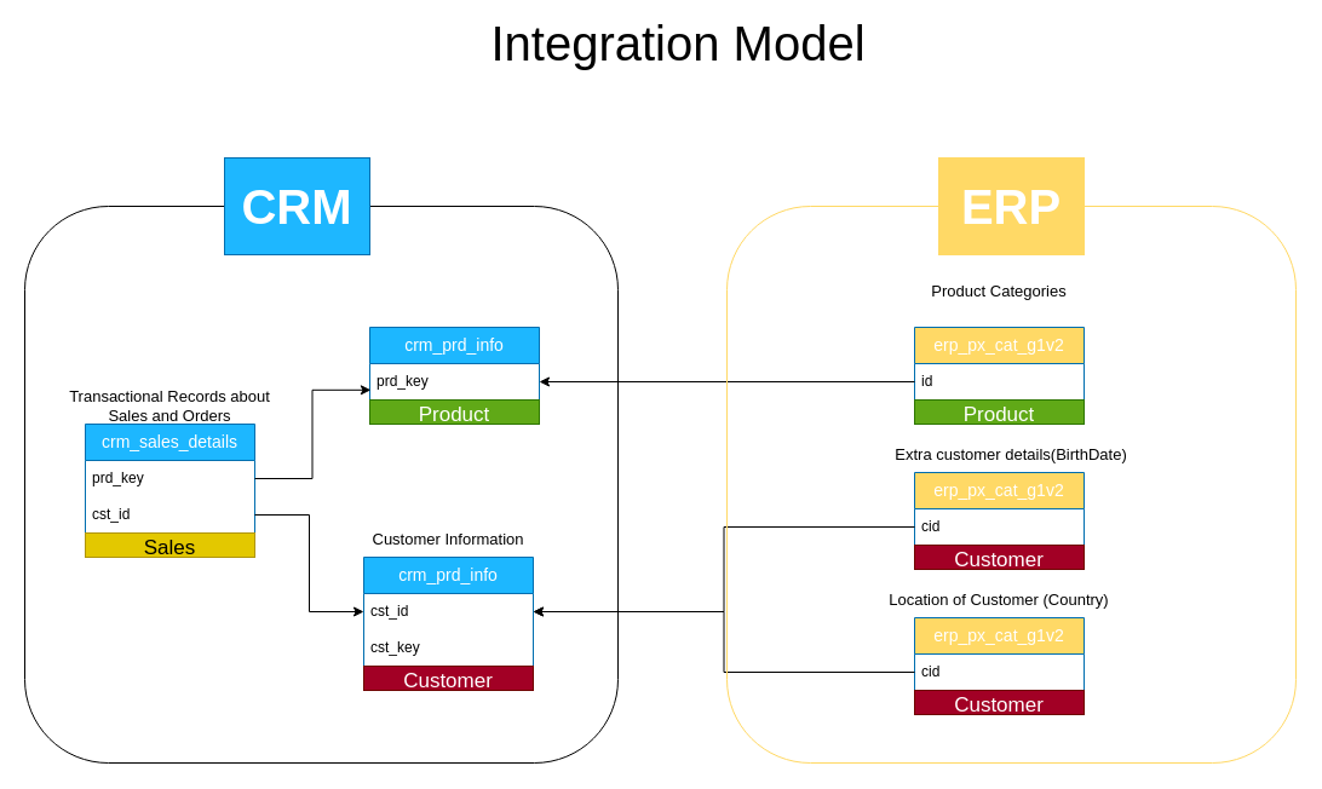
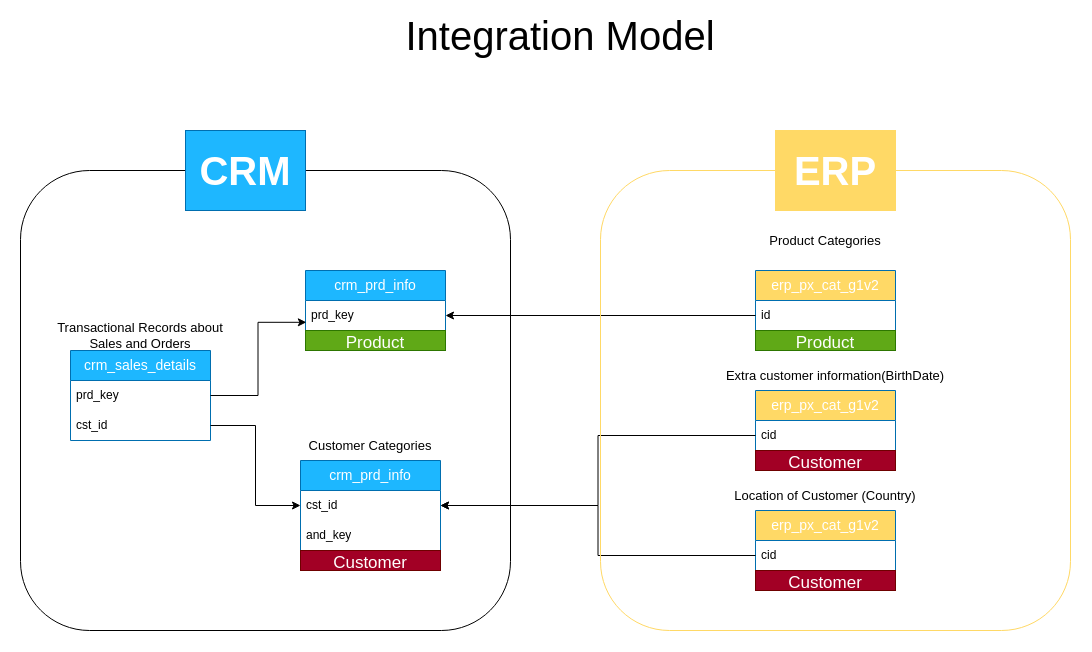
  <mxCell id="0" />
  <mxCell id="1" parent="0" />
  <mxCell id="2" value="&lt;font style=&quot;font-size: 14px;&quot;&gt;crm_sales_details&lt;/font&gt;" style="swimlane;fontStyle=0;childLayout=stackLayout;horizontal=1;startSize=30;horizontalStack=0;resizeParent=1;resizeParentMax=0;resizeLast=0;collapsible=1;marginBottom=0;whiteSpace=wrap;html=1;glass=0;shadow=0;swimlaneLine=1;fillColor=#1DB7FF;fontColor=#ffffff;strokeColor=#006EAF;" parent="1" vertex="1"><mxGeometry x="70" y="350" width="140" height="90" as="geometry" /></mxCell>
  <mxCell id="3" value="prd_key" style="text;strokeColor=none;fillColor=none;align=left;verticalAlign=middle;spacingLeft=4;spacingRight=4;overflow=hidden;points=[[0,0.5],[1,0.5]];portConstraint=eastwest;rotatable=0;whiteSpace=wrap;html=1;" parent="2" vertex="1"><mxGeometry y="30" width="140" height="30" as="geometry" /></mxCell>
  <mxCell id="4" value="cst_id" style="text;strokeColor=none;fillColor=none;align=left;verticalAlign=middle;spacingLeft=4;spacingRight=4;overflow=hidden;points=[[0,0.5],[1,0.5]];portConstraint=eastwest;rotatable=0;whiteSpace=wrap;html=1;" parent="2" vertex="1"><mxGeometry y="60" width="140" height="30" as="geometry" /></mxCell>
  <mxCell id="5" value="&lt;font style=&quot;font-size: 13px;&quot;&gt;Transactional Records about Sales and Orders&lt;/font&gt;" style="text;html=1;align=center;verticalAlign=middle;whiteSpace=wrap;rounded=0;" parent="1" vertex="1"><mxGeometry x="55" y="320" width="170" height="30" as="geometry" /></mxCell>
  <mxCell id="6" value="&lt;font style=&quot;font-size: 14px;&quot;&gt;crm_prd_info&lt;/font&gt;" style="swimlane;fontStyle=0;childLayout=stackLayout;horizontal=1;startSize=30;horizontalStack=0;resizeParent=1;resizeParentMax=0;resizeLast=0;collapsible=1;marginBottom=0;whiteSpace=wrap;html=1;glass=0;shadow=0;swimlaneLine=1;fillColor=#1DB7FF;fontColor=#ffffff;strokeColor=#006EAF;" parent="1" vertex="1"><mxGeometry x="305" y="270" width="140" height="60" as="geometry" /></mxCell>
  <mxCell id="7" value="prd_key" style="text;strokeColor=none;fillColor=none;align=left;verticalAlign=middle;spacingLeft=4;spacingRight=4;overflow=hidden;points=[[0,0.5],[1,0.5]];portConstraint=eastwest;rotatable=0;whiteSpace=wrap;html=1;" parent="6" vertex="1"><mxGeometry y="30" width="140" height="30" as="geometry" /></mxCell>
  <mxCell id="8" value="&lt;font style=&quot;font-size: 14px;&quot;&gt;crm_prd_info&lt;/font&gt;" style="swimlane;fontStyle=0;childLayout=stackLayout;horizontal=1;startSize=30;horizontalStack=0;resizeParent=1;resizeParentMax=0;resizeLast=0;collapsible=1;marginBottom=0;whiteSpace=wrap;html=1;glass=0;shadow=0;swimlaneLine=1;fillColor=#1DB7FF;fontColor=#ffffff;strokeColor=#006EAF;" parent="1" vertex="1"><mxGeometry x="300" y="460" width="140" height="90" as="geometry" /></mxCell>
  <mxCell id="9" value="cst_id" style="text;strokeColor=none;fillColor=none;align=left;verticalAlign=middle;spacingLeft=4;spacingRight=4;overflow=hidden;points=[[0,0.5],[1,0.5]];portConstraint=eastwest;rotatable=0;whiteSpace=wrap;html=1;" parent="8" vertex="1"><mxGeometry y="30" width="140" height="30" as="geometry" /></mxCell>
- <mxCell id="10" value="cst_key" style="text;strokeColor=none;fillColor=none;align=left;verticalAlign=middle;spacingLeft=4;spacingRight=4;overflow=hidden;points=[[0,0.5],[1,0.5]];portConstraint=eastwest;rotatable=0;whiteSpace=wrap;html=1;" parent="8" vertex="1"><mxGeometry y="60" width="140" height="30" as="geometry" /></mxCell>
- <mxCell id="11" value="&lt;span style=&quot;font-size: 13px;&quot;&gt;Customer Information&lt;/span&gt;" style="text;html=1;align=center;verticalAlign=middle;whiteSpace=wrap;rounded=0;" parent="1" vertex="1"><mxGeometry x="285" y="430" width="170" height="30" as="geometry" /></mxCell>
+ <mxCell id="10" value="and_key" style="text;strokeColor=none;fillColor=none;align=left;verticalAlign=middle;spacingLeft=4;spacingRight=4;overflow=hidden;points=[[0,0.5],[1,0.5]];portConstraint=eastwest;rotatable=0;whiteSpace=wrap;html=1;" parent="8" vertex="1"><mxGeometry y="60" width="140" height="30" as="geometry" /></mxCell>
+ <mxCell id="11" value="&lt;span style=&quot;font-size: 13px;&quot;&gt;Customer Categories&lt;/span&gt;" style="text;html=1;align=center;verticalAlign=middle;whiteSpace=wrap;rounded=0;" parent="1" vertex="1"><mxGeometry x="285" y="430" width="170" height="30" as="geometry" /></mxCell>
  <mxCell id="12" style="edgeStyle=orthogonalEdgeStyle;rounded=0;orthogonalLoop=1;jettySize=auto;html=1;entryX=0.006;entryY=0.727;entryDx=0;entryDy=0;entryPerimeter=0;" parent="1" source="3" target="7" edge="1"><mxGeometry relative="1" as="geometry" /></mxCell>
  <mxCell id="13" style="edgeStyle=orthogonalEdgeStyle;rounded=0;orthogonalLoop=1;jettySize=auto;html=1;entryX=0;entryY=0.5;entryDx=0;entryDy=0;" parent="1" source="4" target="9" edge="1"><mxGeometry relative="1" as="geometry" /></mxCell>
  <mxCell id="14" value="" style="rounded=1;whiteSpace=wrap;html=1;fillColor=none;" parent="1" vertex="1"><mxGeometry x="20" y="170" width="490" height="460" as="geometry" /></mxCell>
  <mxCell id="15" value="&lt;b&gt;&lt;font style=&quot;font-size: 40px;&quot;&gt;CRM&lt;/font&gt;&lt;/b&gt;" style="rounded=0;whiteSpace=wrap;html=1;fillColor=#1EB7FF;fontColor=#ffffff;strokeColor=#006EAF;" parent="1" vertex="1"><mxGeometry x="185" y="130" width="120" height="80" as="geometry" /></mxCell>
  <mxCell id="16" value="&lt;font style=&quot;font-size: 40px;&quot;&gt;Integration Model&lt;/font&gt;" style="text;html=1;align=center;verticalAlign=middle;whiteSpace=wrap;rounded=0;" parent="1" vertex="1"><mxGeometry x="365" y="20" width="390" height="30" as="geometry" /></mxCell>
  <mxCell id="17" value="&lt;span style=&quot;font-size: 14px;&quot;&gt;erp_px_cat_g1v2&lt;/span&gt;" style="swimlane;fontStyle=0;childLayout=stackLayout;horizontal=1;startSize=30;horizontalStack=0;resizeParent=1;resizeParentMax=0;resizeLast=0;collapsible=1;marginBottom=0;whiteSpace=wrap;html=1;glass=0;shadow=0;swimlaneLine=1;fillColor=#FFD966;fontColor=#ffffff;strokeColor=#006EAF;" parent="1" vertex="1"><mxGeometry x="755" y="270" width="140" height="60" as="geometry" /></mxCell>
  <mxCell id="18" value="id" style="text;strokeColor=none;fillColor=none;align=left;verticalAlign=middle;spacingLeft=4;spacingRight=4;overflow=hidden;points=[[0,0.5],[1,0.5]];portConstraint=eastwest;rotatable=0;whiteSpace=wrap;html=1;" parent="17" vertex="1"><mxGeometry y="30" width="140" height="30" as="geometry" /></mxCell>
  <mxCell id="19" value="&lt;span style=&quot;font-size: 13px;&quot;&gt;Product Categories&lt;/span&gt;" style="text;html=1;align=center;verticalAlign=middle;whiteSpace=wrap;rounded=0;" parent="1" vertex="1"><mxGeometry x="740" y="225" width="170" height="30" as="geometry" /></mxCell>
  <mxCell id="20" value="&lt;span style=&quot;font-size: 14px;&quot;&gt;erp_px_cat_g1v2&lt;/span&gt;" style="swimlane;fontStyle=0;childLayout=stackLayout;horizontal=1;startSize=30;horizontalStack=0;resizeParent=1;resizeParentMax=0;resizeLast=0;collapsible=1;marginBottom=0;whiteSpace=wrap;html=1;glass=0;shadow=0;swimlaneLine=1;fillColor=#FFD966;fontColor=#ffffff;strokeColor=#006EAF;" parent="1" vertex="1"><mxGeometry x="755" y="390" width="140" height="60" as="geometry" /></mxCell>
  <mxCell id="21" value="cid" style="text;strokeColor=none;fillColor=none;align=left;verticalAlign=middle;spacingLeft=4;spacingRight=4;overflow=hidden;points=[[0,0.5],[1,0.5]];portConstraint=eastwest;rotatable=0;whiteSpace=wrap;html=1;" parent="20" vertex="1"><mxGeometry y="30" width="140" height="30" as="geometry" /></mxCell>
- <mxCell id="22" value="&lt;span style=&quot;font-size: 13px;&quot;&gt;Extra customer details(BirthDate)&lt;/span&gt;" style="text;html=1;align=center;verticalAlign=middle;whiteSpace=wrap;rounded=0;" parent="1" vertex="1"><mxGeometry x="710" y="360" width="250" height="30" as="geometry" /></mxCell>
+ <mxCell id="22" value="&lt;span style=&quot;font-size: 13px;&quot;&gt;Extra customer information(BirthDate)&lt;/span&gt;" style="text;html=1;align=center;verticalAlign=middle;whiteSpace=wrap;rounded=0;" parent="1" vertex="1"><mxGeometry x="710" y="360" width="250" height="30" as="geometry" /></mxCell>
  <mxCell id="23" value="&lt;span style=&quot;font-size: 14px;&quot;&gt;erp_px_cat_g1v2&lt;/span&gt;" style="swimlane;fontStyle=0;childLayout=stackLayout;horizontal=1;startSize=30;horizontalStack=0;resizeParent=1;resizeParentMax=0;resizeLast=0;collapsible=1;marginBottom=0;whiteSpace=wrap;html=1;glass=0;shadow=0;swimlaneLine=1;fillColor=#FFD966;fontColor=#ffffff;strokeColor=#006EAF;" parent="1" vertex="1"><mxGeometry x="755" y="510" width="140" height="60" as="geometry" /></mxCell>
  <mxCell id="24" value="cid" style="text;strokeColor=none;fillColor=none;align=left;verticalAlign=middle;spacingLeft=4;spacingRight=4;overflow=hidden;points=[[0,0.5],[1,0.5]];portConstraint=eastwest;rotatable=0;whiteSpace=wrap;html=1;" parent="23" vertex="1"><mxGeometry y="30" width="140" height="30" as="geometry" /></mxCell>
  <mxCell id="25" value="&lt;span style=&quot;font-size: 13px;&quot;&gt;Location of Customer (Country)&lt;/span&gt;" style="text;html=1;align=center;verticalAlign=middle;whiteSpace=wrap;rounded=0;" parent="1" vertex="1"><mxGeometry x="730" y="480" width="190" height="30" as="geometry" /></mxCell>
  <mxCell id="26" style="edgeStyle=orthogonalEdgeStyle;rounded=0;orthogonalLoop=1;jettySize=auto;html=1;entryX=1;entryY=0.5;entryDx=0;entryDy=0;" parent="1" source="18" target="7" edge="1"><mxGeometry relative="1" as="geometry" /></mxCell>
  <mxCell id="27" style="edgeStyle=orthogonalEdgeStyle;rounded=0;orthogonalLoop=1;jettySize=auto;html=1;entryX=1;entryY=0.5;entryDx=0;entryDy=0;" parent="1" source="21" target="9" edge="1"><mxGeometry relative="1" as="geometry" /></mxCell>
  <mxCell id="28" style="edgeStyle=orthogonalEdgeStyle;rounded=0;orthogonalLoop=1;jettySize=auto;html=1;entryX=1;entryY=0.5;entryDx=0;entryDy=0;" parent="1" source="24" target="9" edge="1"><mxGeometry relative="1" as="geometry" /></mxCell>
  <mxCell id="29" value="" style="rounded=1;whiteSpace=wrap;html=1;fillColor=none;strokeColor=#FFD966;" parent="1" vertex="1"><mxGeometry x="600" y="170" width="470" height="460" as="geometry" /></mxCell>
  <mxCell id="30" value="&lt;span style=&quot;font-size: 40px;&quot;&gt;&lt;b&gt;ERP&lt;/b&gt;&lt;/span&gt;" style="rounded=0;whiteSpace=wrap;html=1;fillColor=#FFD966;fontColor=#ffffff;strokeColor=#FFD966;" parent="1" vertex="1"><mxGeometry x="775" y="130" width="120" height="80" as="geometry" /></mxCell>
  <mxCell id="31" value="&lt;font style=&quot;font-size: 17px;&quot;&gt;Product&lt;/font&gt;" style="text;html=1;strokeColor=#2D7600;fillColor=#60a917;align=center;verticalAlign=middle;whiteSpace=wrap;overflow=hidden;fontColor=#ffffff;" parent="1" vertex="1"><mxGeometry x="305" y="330" width="140" height="20" as="geometry" /></mxCell>
  <mxCell id="32" value="&lt;font style=&quot;font-size: 17px;&quot;&gt;Product&lt;/font&gt;" style="text;html=1;strokeColor=#2D7600;fillColor=#60a917;align=center;verticalAlign=middle;whiteSpace=wrap;overflow=hidden;fontColor=#ffffff;" parent="1" vertex="1"><mxGeometry x="755" y="330" width="140" height="20" as="geometry" /></mxCell>
  <mxCell id="33" value="&lt;span style=&quot;font-size: 17px;&quot;&gt;Customer&lt;/span&gt;" style="text;html=1;strokeColor=#6F0000;fillColor=#a20025;align=center;verticalAlign=middle;whiteSpace=wrap;overflow=hidden;fontColor=#ffffff;" parent="1" vertex="1"><mxGeometry x="300" y="550" width="140" height="20" as="geometry" /></mxCell>
  <mxCell id="34" value="&lt;span style=&quot;font-size: 17px;&quot;&gt;Customer&lt;/span&gt;" style="text;html=1;strokeColor=#6F0000;fillColor=#a20025;align=center;verticalAlign=middle;whiteSpace=wrap;overflow=hidden;fontColor=#ffffff;" parent="1" vertex="1"><mxGeometry x="755" y="570" width="140" height="20" as="geometry" /></mxCell>
  <mxCell id="35" value="&lt;span style=&quot;font-size: 17px;&quot;&gt;Customer&lt;/span&gt;" style="text;html=1;strokeColor=#6F0000;fillColor=#a20025;align=center;verticalAlign=middle;whiteSpace=wrap;overflow=hidden;fontColor=#ffffff;" parent="1" vertex="1"><mxGeometry x="755" y="450" width="140" height="20" as="geometry" /></mxCell>
- <mxCell id="36" value="&lt;span style=&quot;font-size: 17px;&quot;&gt;Sales&lt;/span&gt;" style="text;html=1;strokeColor=#B09500;fillColor=#e3c800;align=center;verticalAlign=middle;whiteSpace=wrap;overflow=hidden;fontColor=#000000;" parent="1" vertex="1"><mxGeometry x="70" y="440" width="140" height="20" as="geometry" /></mxCell>
